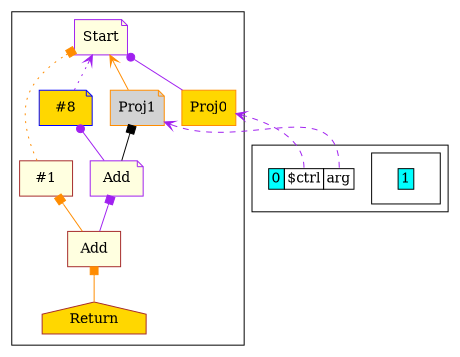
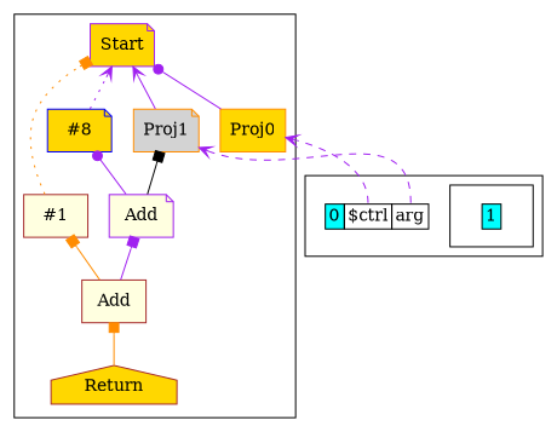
  digraph {
    rankdir=BT
    node [color=brown fillcolor=gold shape=note style=filled]
    edge [arrowhead=box color=purple]
-   n1 [color=purple fillcolor=lightyellow label=Start]
+   n1 [color=purple label=Start]
    n2 [color=darkorange label=Proj0 shape=box]
    n3 [color=darkorange fillcolor=lightgrey label=Proj1]
    n4 [fillcolor=lightyellow label="#1" shape=box]
    n5 [color=blue label="#8"]
    n6 [color=purple fillcolor=lightyellow label=Add]
    n7 [fillcolor=lightyellow label=Add shape=box]
    n8 [label=Return shape=house]
    n9 [label=< 			<TABLE BORDER="0" CELLBORDER="1" CELLSPACING="0"> 			<TR><TD BGCOLOR="aqua">1</TD></TR> 			</TABLE>> shape=plaintext color="" fillcolor="" style=""]
    n10 [label=< 			<TABLE BORDER="0" CELLBORDER="1" CELLSPACING="0"> 			<TR><TD BGCOLOR="aqua">0</TD><TD PORT="scope0_$ctrl">$ctrl</TD><TD PORT="scope0_arg">arg</TD></TR> 			</TABLE>> shape=plaintext color="" fillcolor="" style=""]
    subgraph cluster_1 {
      n1
      n2
      n3
      n4
      n5
      n6
      n7
      n8
    }
    subgraph cluster_2 {
      n10
      subgraph cluster_3 {
        n9
      }
    }
    n2 -> n1 [arrowhead=dot]
-   n3 -> n1 [arrowhead=vee color=darkorange]
+   n3 -> n1 [arrowhead=vee]
    n4 -> n1 [color=darkorange style=dotted]
    n5 -> n1 [arrowhead=vee style=dotted]
    n6 -> n3 [color=black]
    n6 -> n5 [arrowhead=dot]
    n7 -> n4 [color=darkorange]
    n7 -> n6
    n8 -> n7 [color=darkorange]
    n10 -> n2 [arrowhead=vee style=dashed tailport="scope0_$ctrl"]
    n10 -> n3 [arrowhead=vee style=dashed tailport=scope0_arg]
  }
